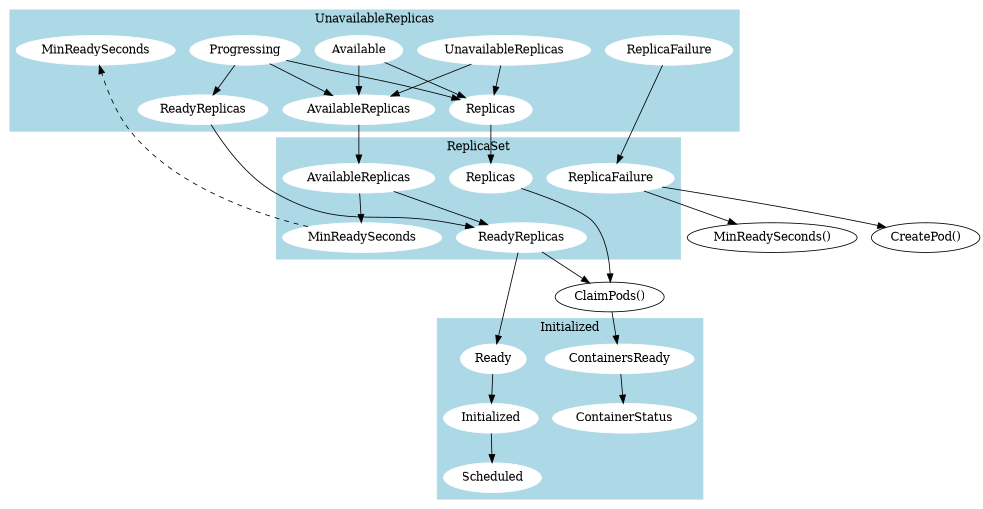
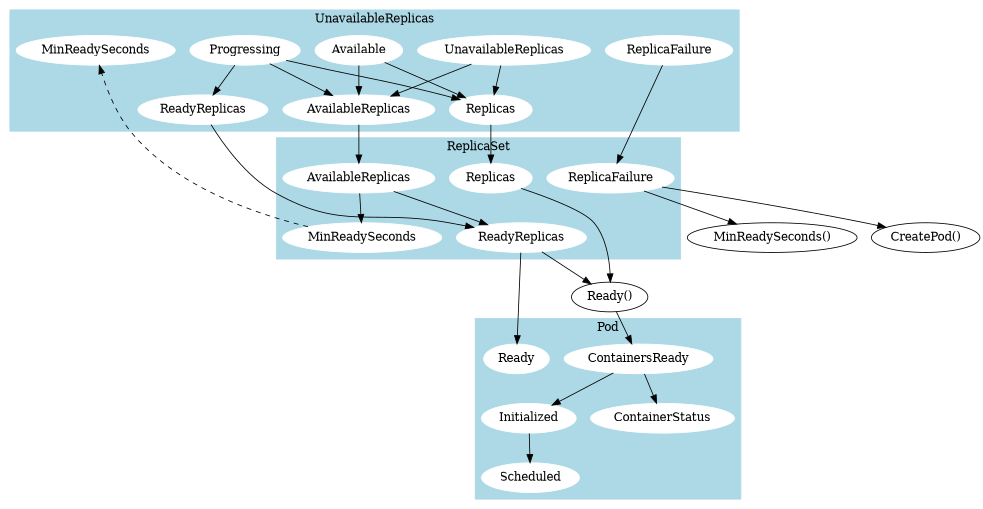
  digraph {
    node [color=white style=filled]
    n1 [label=Ready]
    n2 [label=Initialized]
    n3 [label=ContainersReady]
    n4 [label=Scheduled]
    n5 [label=ContainerStatus]
    n6 [label=Available]
    n7 [label=Replicas]
    n8 [label=AvailableReplicas]
    n9 [label=Progressing]
    n10 [label=ReadyReplicas]
    n11 [label=ReplicaFailure]
    n12 [label=UnavailableReplicas]
    n13 [label=MinReadySeconds]
    n14 [label=ReplicaFailure]
    n15 [label=Replicas]
    n16 [label=ReadyReplicas]
    n17 [label=AvailableReplicas]
    n18 [label=MinReadySeconds]
    n19 [label="CreatePod()" color="" style=""]
    n20 [label="MinReadySeconds()" color="" style=""]
-   n21 [label="ClaimPods()" color="" style=""]
+   n21 [label="Ready()" color="" style=""]
    subgraph cluster_1 {
      color=lightblue
-     label=Initialized
+     label=Pod
      style=filled
      n1
      n2
      n3
      n4
      n5
    }
    subgraph cluster_2 {
      color=lightblue
      label=UnavailableReplicas
      style=filled
      n6
      n7
      n8
      n9
      n10
      n11
      n12
      n13
    }
    subgraph cluster_3 {
      color=lightblue
      label=ReplicaSet
      style=filled
      n14
      n15
      n16
      n17
      n18
    }
-   n1 -> n2
+   n3 -> n2
    n2 -> n4
    n3 -> n5
    n6 -> n7
    n6 -> n8
    n7 -> n15
    n8 -> n17
    n9 -> n7
    n9 -> n8
    n9 -> n10
    n10 -> n16
    n11 -> n14
    n12 -> n7
    n12 -> n8
    n14 -> n19
    n14 -> n20
    n15 -> n21
    n16 -> n1
    n16 -> n21
    n17 -> n16
    n17 -> n18
    n18 -> n13 [style=dashed]
    n21 -> n3
  }
